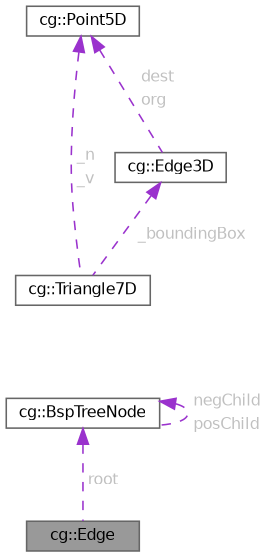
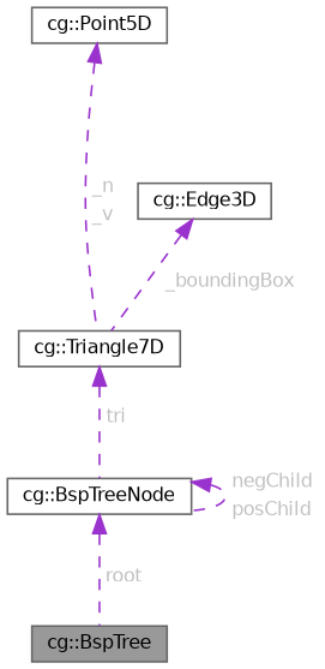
  digraph {
    node [color=gray40 fillcolor=white fontname=Helvetica fontsize=10 shape=box style=filled]
    edge [color=darkorchid3 dir=back fontcolor=grey fontname=Helvetica fontsize=10 labelfontname=Helvetica labelfontsize=10 style=dashed]
-   n1 [fillcolor=grey60 fontcolor=black height=0.2 label="cg::Edge" width=0.4]
+   n1 [fillcolor=grey60 fontcolor=black height=0.2 label="cg::BspTree" width=0.4]
    n2 [height=0.2 label="cg::BspTreeNode" width=0.4]
    n3 [height=0.2 label="cg::Triangle7D" width=0.4]
    n4 [height=0.2 label="cg::Point5D" width=0.4]
    n5 [height=0.2 label="cg::Edge3D" width=0.4]
    n2 -> n1 [label=<<TABLE CELLBORDER="0" BORDER="0"><TR><TD VALIGN="top" ALIGN="LEFT" CELLPADDING="1" CELLSPACING="0">root</TD></TR> </TABLE>>]
    n2 -> n2 [label=<<TABLE CELLBORDER="0" BORDER="0"><TR><TD VALIGN="top" ALIGN="LEFT" CELLPADDING="1" CELLSPACING="0">negChild</TD></TR> <TR><TD VALIGN="top" ALIGN="LEFT" CELLPADDING="1" CELLSPACING="0">posChild</TD></TR> </TABLE>>]
+   n3 -> n2 [label=<<TABLE CELLBORDER="0" BORDER="0"><TR><TD VALIGN="top" ALIGN="LEFT" CELLPADDING="1" CELLSPACING="0">tri</TD></TR> </TABLE>>]
    n4 -> n3 [label=<<TABLE CELLBORDER="0" BORDER="0"><TR><TD VALIGN="top" ALIGN="LEFT" CELLPADDING="1" CELLSPACING="0">_n</TD></TR> <TR><TD VALIGN="top" ALIGN="LEFT" CELLPADDING="1" CELLSPACING="0">_v</TD></TR> </TABLE>>]
-   n4 -> n5 [label=<<TABLE CELLBORDER="0" BORDER="0"><TR><TD VALIGN="top" ALIGN="LEFT" CELLPADDING="1" CELLSPACING="0">dest</TD></TR> <TR><TD VALIGN="top" ALIGN="LEFT" CELLPADDING="1" CELLSPACING="0">org</TD></TR> </TABLE>>]
    n5 -> n3 [label=<<TABLE CELLBORDER="0" BORDER="0"><TR><TD VALIGN="top" ALIGN="LEFT" CELLPADDING="1" CELLSPACING="0">_boundingBox</TD></TR> </TABLE>>]
  }
